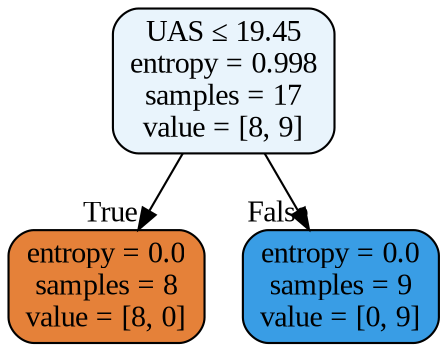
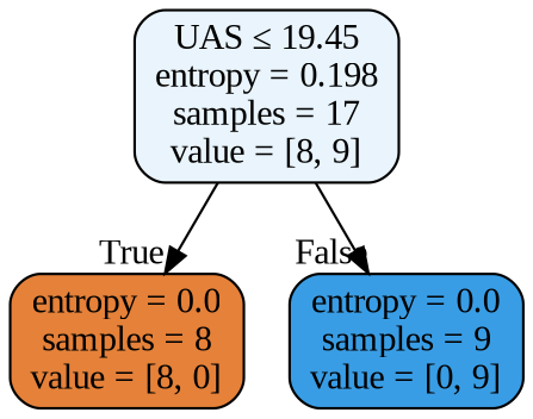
  digraph {
    fontname="Liberation Serif"
    node [color=black fontname="Liberation Serif" shape=box style="filled, rounded"]
    edge [fontname="Liberation Serif" labeldistance=2.5]
-   n1 [fillcolor="#e9f4fc" label=<UAS &le; 19.45<br/>entropy = 0.998<br/>samples = 17<br/>value = [8, 9]>]
+   n1 [fillcolor="#e9f4fc" label=<UAS &le; 19.45<br/>entropy = 0.198<br/>samples = 17<br/>value = [8, 9]>]
    n2 [fillcolor="#e58139" label=<entropy = 0.0<br/>samples = 8<br/>value = [8, 0]>]
    n3 [fillcolor="#399de5" label=<entropy = 0.0<br/>samples = 9<br/>value = [0, 9]>]
    n1 -> n2 [headlabel=True labelangle=45]
    n1 -> n3 [headlabel=False labelangle=-45]
  }
